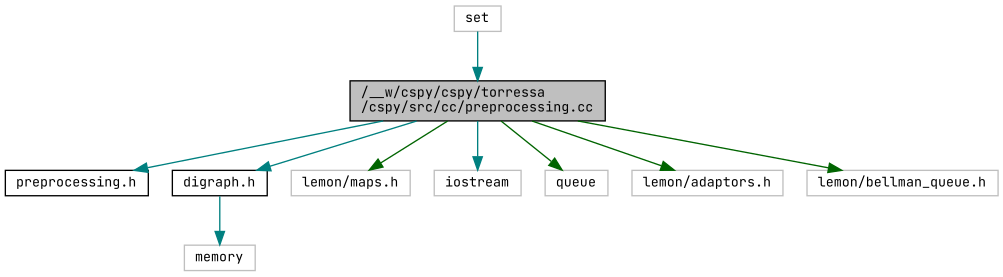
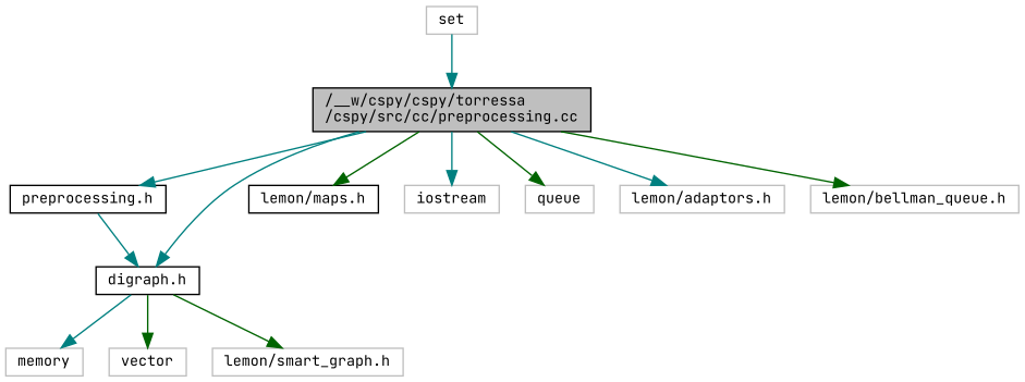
  digraph {
    fontname="JetBrains Mono"
    node [color=grey75 fontname="JetBrains Mono" fontsize=10 shape=record]
    edge [color=teal fontname="JetBrains Mono" fontsize=10 labelfontname=Helvetica labelfontsize=10 style=solid]
    n1 [color=black fillcolor=grey75 fontcolor=black height=0.2 label="/__w/cspy/cspy/torressa\l/cspy/src/cc/preprocessing.cc" style=filled width=0.4]
    n2 [color=black height=0.2 label="preprocessing.h" width=0.4]
    n3 [color=black height=0.2 label="digraph.h" width=0.4]
-   n4 [height=0.2 label="lemon/maps.h" width=0.4]
+   n4 [color=black height=0.2 label="lemon/maps.h" width=0.4]
    n5 [height=0.2 label=iostream width=0.4]
    n6 [height=0.2 label=queue width=0.4]
    n7 [height=0.2 label="lemon/adaptors.h" width=0.4]
    n8 [height=0.2 label="lemon/bellman_queue.h" width=0.4]
    n9 [height=0.2 label=memory width=0.4]
+   n10 [height=0.2 label=vector width=0.4]
+   n11 [height=0.2 label="lemon/smart_graph.h" width=0.4]
    n12 [height=0.2 label=set width=0.4]
    n1 -> n2
    n1 -> n3
    n1 -> n4 [color=darkgreen]
    n1 -> n5
    n1 -> n6 [color=darkgreen]
-   n1 -> n7 [color=darkgreen]
+   n1 -> n7
    n1 -> n8 [color=darkgreen]
+   n2 -> n3
    n3 -> n9
+   n3 -> n10 [color=darkgreen]
+   n3 -> n11 [color=darkgreen]
    n12 -> n1
  }
